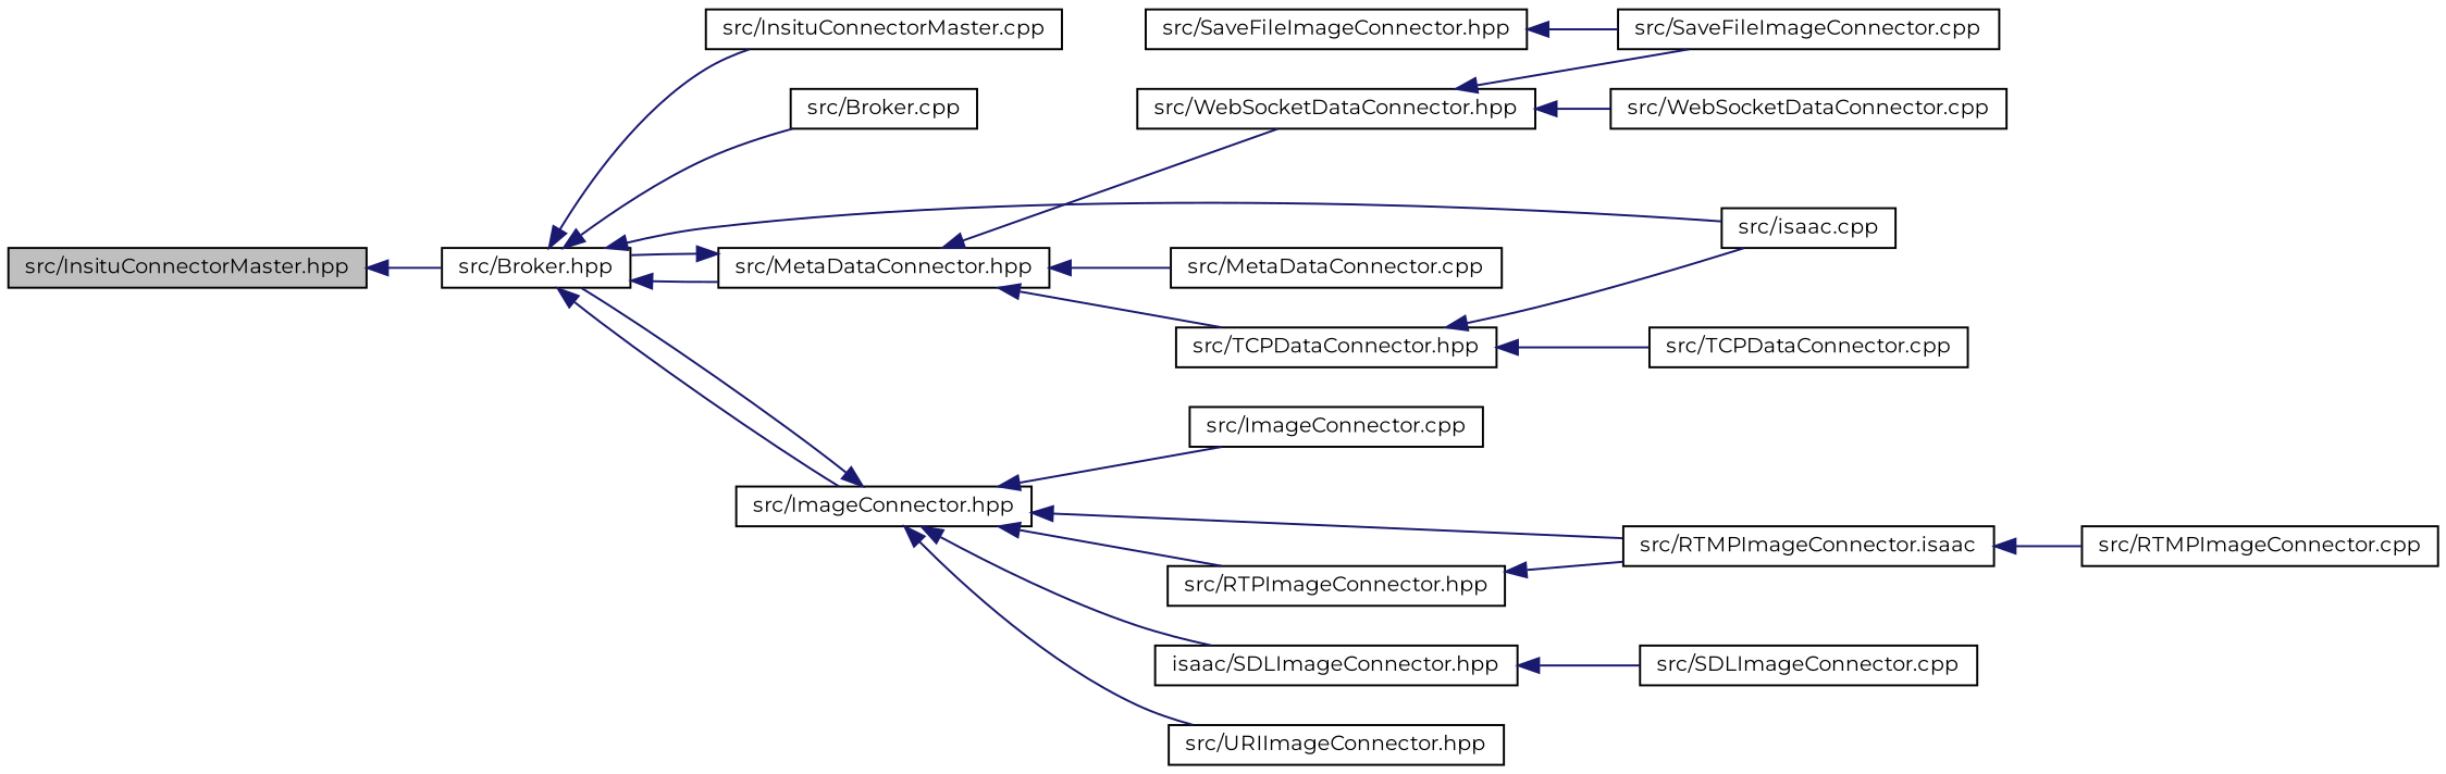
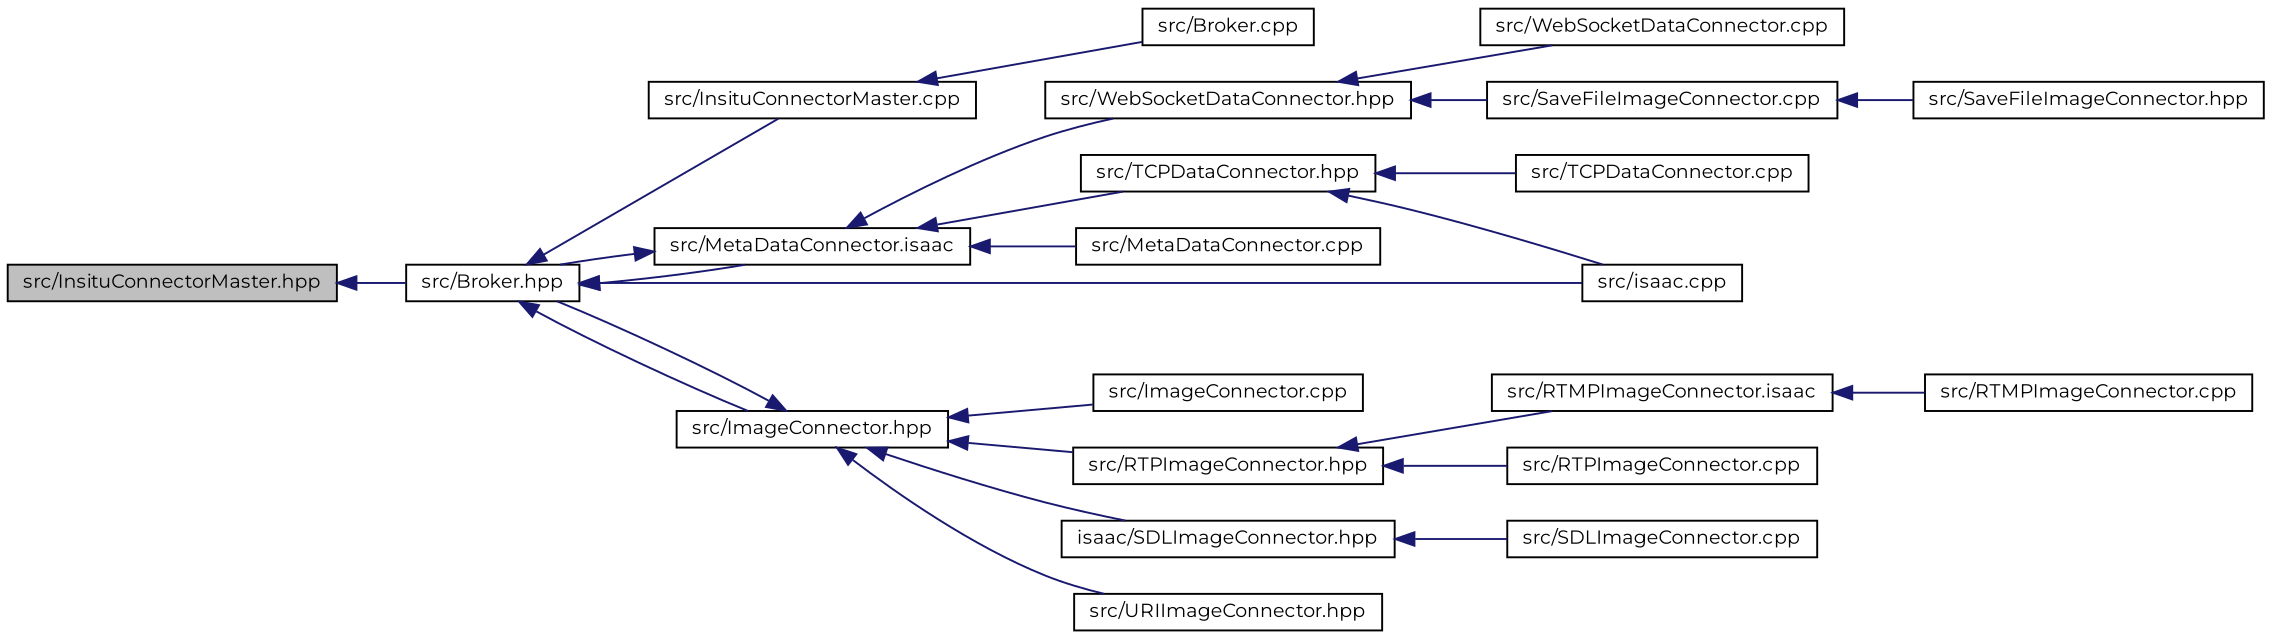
  digraph {
    fontname=Montserrat
    rankdir=LR
    node [color=black fillcolor=white fontname=Montserrat fontsize=10 shape=record style=filled]
    edge [color=midnightblue dir=back fontname=Montserrat fontsize=10 labelfontname=Helvetica labelfontsize=10 style=solid]
    n1 [fillcolor=grey75 fontcolor=black height=0.2 label="src/InsituConnectorMaster.hpp" width=0.4]
    n2 [height=0.2 label="src/Broker.hpp" width=0.4]
    n3 [height=0.2 label="src/InsituConnectorMaster.cpp" width=0.4]
    n4 [height=0.2 label="src/Broker.cpp" width=0.4]
-   n5 [height=0.2 label="src/MetaDataConnector.hpp" width=0.4]
+   n5 [height=0.2 label="src/MetaDataConnector.isaac" width=0.4]
    n6 [height=0.2 label="src/isaac.cpp" width=0.4]
    n7 [height=0.2 label="src/ImageConnector.hpp" width=0.4]
    n8 [height=0.2 label="src/WebSocketDataConnector.hpp" width=0.4]
    n9 [height=0.2 label="src/TCPDataConnector.hpp" width=0.4]
    n10 [height=0.2 label="src/MetaDataConnector.cpp" width=0.4]
    n11 [height=0.2 label="src/ImageConnector.cpp" width=0.4]
    n12 [height=0.2 label="src/RTMPImageConnector.isaac" width=0.4]
    n13 [height=0.2 label="src/RTPImageConnector.hpp" width=0.4]
    n14 [height=0.2 label="isaac/SDLImageConnector.hpp" width=0.4]
    n15 [height=0.2 label="src/URIImageConnector.hpp" width=0.4]
    n16 [height=0.2 label="src/WebSocketDataConnector.cpp" width=0.4]
    n17 [height=0.2 label="src/SaveFileImageConnector.cpp" width=0.4]
    n18 [height=0.2 label="src/TCPDataConnector.cpp" width=0.4]
    n19 [height=0.2 label="src/RTMPImageConnector.cpp" width=0.4]
+   n20 [height=0.2 label="src/RTPImageConnector.cpp" width=0.4]
    n21 [height=0.2 label="src/SaveFileImageConnector.hpp" width=0.4]
    n22 [height=0.2 label="src/SDLImageConnector.cpp" width=0.4]
    n1 -> n2
    n2 -> n3
-   n2 -> n4
+   n3 -> n4
    n2 -> n5
    n2 -> n6
    n2 -> n7
    n5 -> n2
    n5 -> n8
    n5 -> n9
    n5 -> n10
    n7 -> n2
    n7 -> n11
-   n7 -> n12
    n7 -> n13
    n7 -> n14
    n7 -> n15
    n8 -> n16
    n8 -> n17
    n9 -> n6
    n9 -> n18
    n12 -> n19
    n13 -> n12
+   n13 -> n20
    n14 -> n22
-   n21 -> n17
+   n17 -> n21
  }
